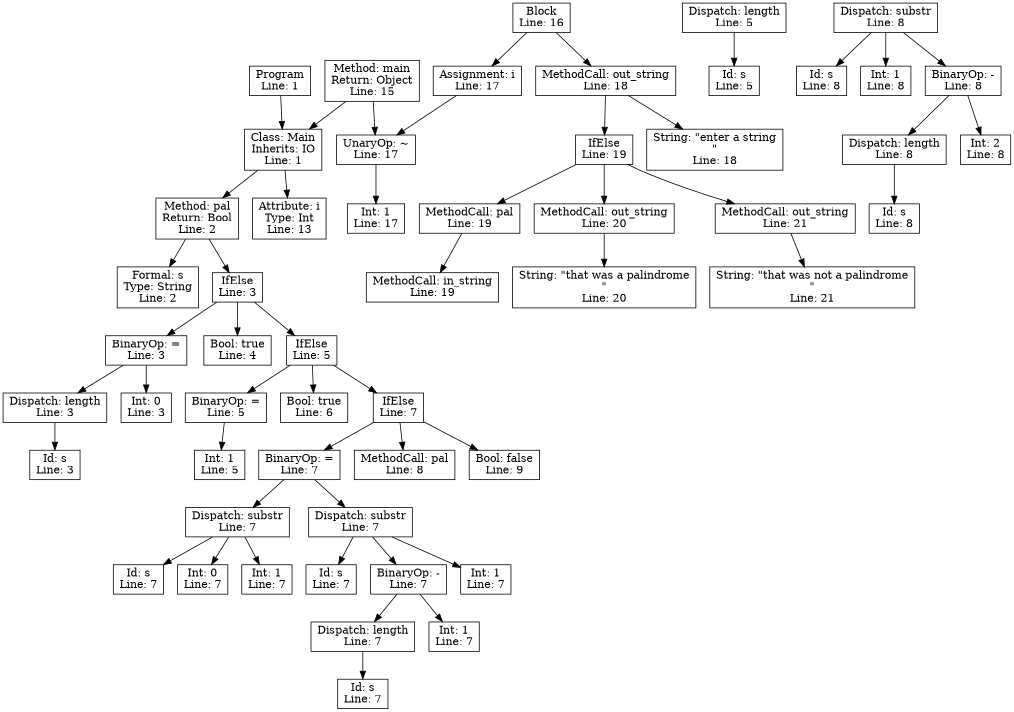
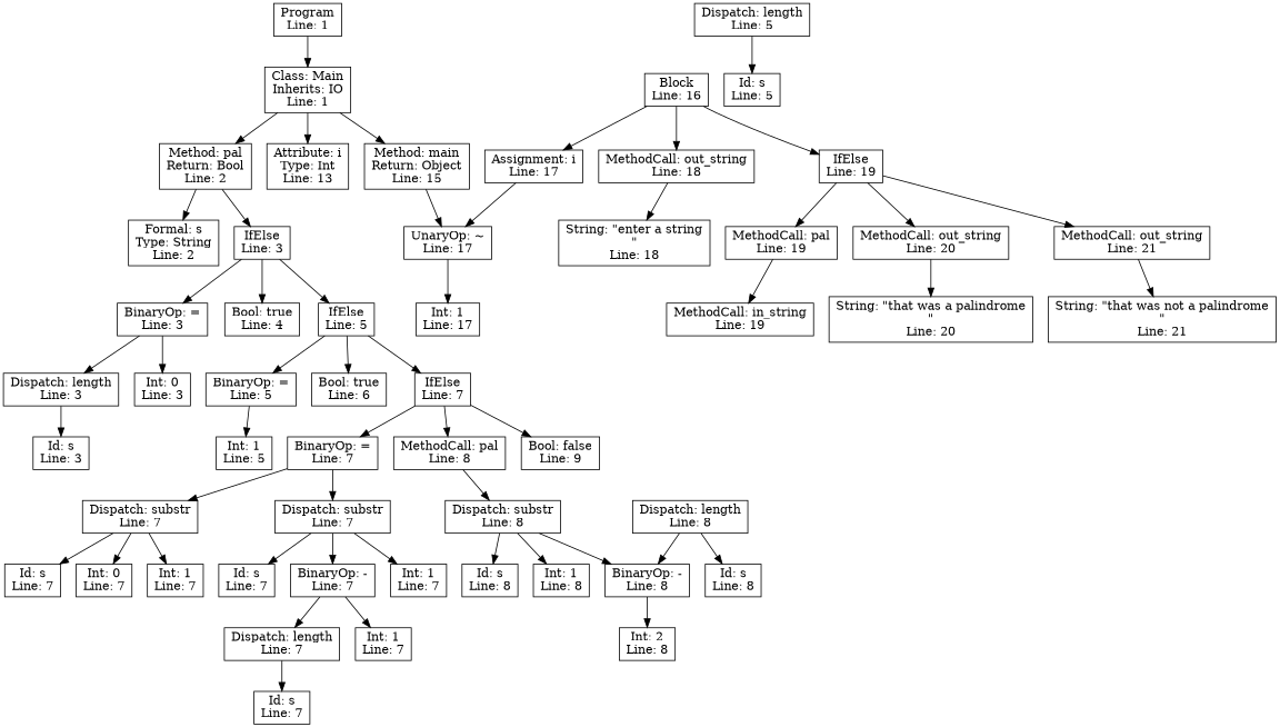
  digraph {
    node [shape=box]
    n1 [label="Program\nLine: 1"]
    n2 [label="Class: Main\nInherits: IO\nLine: 1"]
    n3 [label="Method: pal\nReturn: Bool\nLine: 2"]
    n4 [label="Attribute: i\nType: Int\nLine: 13"]
    n5 [label="Method: main\nReturn: Object\nLine: 15"]
    n6 [label="Formal: s\nType: String\nLine: 2"]
    n7 [label="IfElse\nLine: 3"]
    n8 [label="UnaryOp: ~\nLine: 17"]
    n9 [label="BinaryOp: =\nLine: 3"]
    n10 [label="Bool: true\nLine: 4"]
    n11 [label="IfElse\nLine: 5"]
    n12 [label="Dispatch: length\nLine: 3"]
    n13 [label="Int: 0\nLine: 3"]
    n14 [label="BinaryOp: =\nLine: 5"]
    n15 [label="Bool: true\nLine: 6"]
    n16 [label="IfElse\nLine: 7"]
    n17 [label="Id: s\nLine: 3"]
    n18 [label="Int: 1\nLine: 5"]
    n19 [label="BinaryOp: =\nLine: 7"]
    n20 [label="MethodCall: pal\nLine: 8"]
    n21 [label="Bool: false\nLine: 9"]
    n22 [label="Dispatch: length\nLine: 5"]
    n23 [label="Id: s\nLine: 5"]
    n24 [label="Dispatch: substr\nLine: 7"]
    n25 [label="Dispatch: substr\nLine: 7"]
    n26 [label="Dispatch: substr\nLine: 8"]
    n27 [label="Id: s\nLine: 7"]
    n28 [label="Int: 0\nLine: 7"]
    n29 [label="Int: 1\nLine: 7"]
    n30 [label="Id: s\nLine: 7"]
    n31 [label="BinaryOp: -\nLine: 7"]
    n32 [label="Int: 1\nLine: 7"]
    n33 [label="Dispatch: length\nLine: 7"]
    n34 [label="Int: 1\nLine: 7"]
    n35 [label="Id: s\nLine: 7"]
    n36 [label="Id: s\nLine: 8"]
    n37 [label="Int: 1\nLine: 8"]
    n38 [label="BinaryOp: -\nLine: 8"]
    n39 [label="Dispatch: length\nLine: 8"]
    n40 [label="Int: 2\nLine: 8"]
    n41 [label="Id: s\nLine: 8"]
    n42 [label="Block\nLine: 16"]
    n43 [label="Assignment: i\nLine: 17"]
    n44 [label="MethodCall: out_string\nLine: 18"]
    n45 [label="IfElse\nLine: 19"]
    n46 [label="String: \"enter a string\n\"\nLine: 18"]
    n47 [label="MethodCall: pal\nLine: 19"]
    n48 [label="MethodCall: out_string\nLine: 20"]
    n49 [label="MethodCall: out_string\nLine: 21"]
    n50 [label="Int: 1\nLine: 17"]
    n51 [label="MethodCall: in_string\nLine: 19"]
    n52 [label="String: \"that was a palindrome\n\"\nLine: 20"]
    n53 [label="String: \"that was not a palindrome\n\"\nLine: 21"]
    n1 -> n2
    n2 -> n3
    n2 -> n4
-   n5 -> n2
+   n2 -> n5
    n3 -> n6
    n3 -> n7
    n5 -> n8
    n7 -> n9
    n7 -> n10
    n7 -> n11
    n8 -> n50
    n9 -> n12
    n9 -> n13
    n11 -> n14
    n11 -> n15
    n11 -> n16
    n12 -> n17
    n14 -> n18
    n16 -> n19
    n16 -> n20
    n16 -> n21
    n19 -> n24
    n19 -> n25
+   n20 -> n26
    n22 -> n23
    n24 -> n27
    n24 -> n28
    n24 -> n29
    n25 -> n30
    n25 -> n31
    n25 -> n32
    n26 -> n36
    n26 -> n37
    n26 -> n38
    n31 -> n33
    n31 -> n34
    n33 -> n35
-   n38 -> n39
+   n39 -> n38
    n38 -> n40
    n39 -> n41
    n42 -> n43
    n42 -> n44
-   n44 -> n45
+   n42 -> n45
    n43 -> n8
    n44 -> n46
    n45 -> n47
    n45 -> n48
    n45 -> n49
    n47 -> n51
    n48 -> n52
    n49 -> n53
  }
